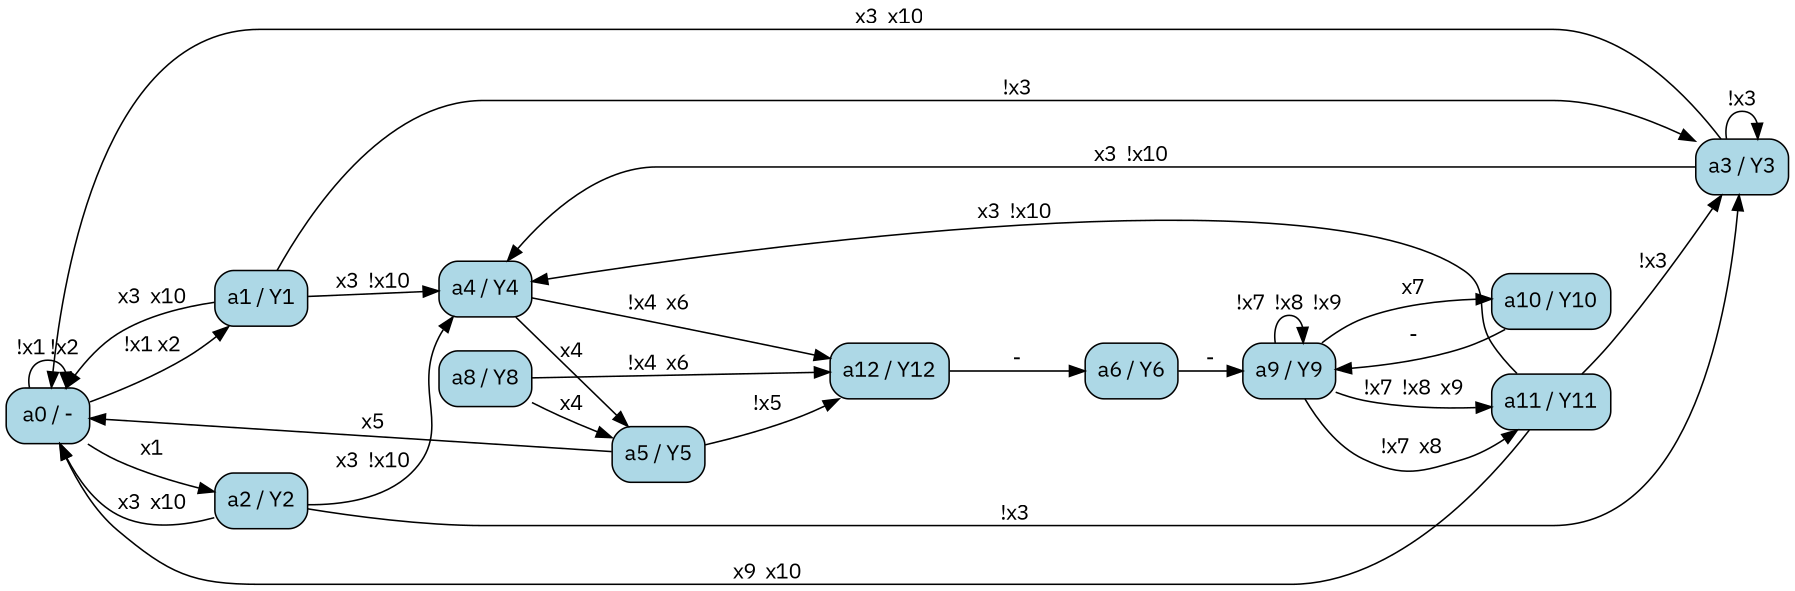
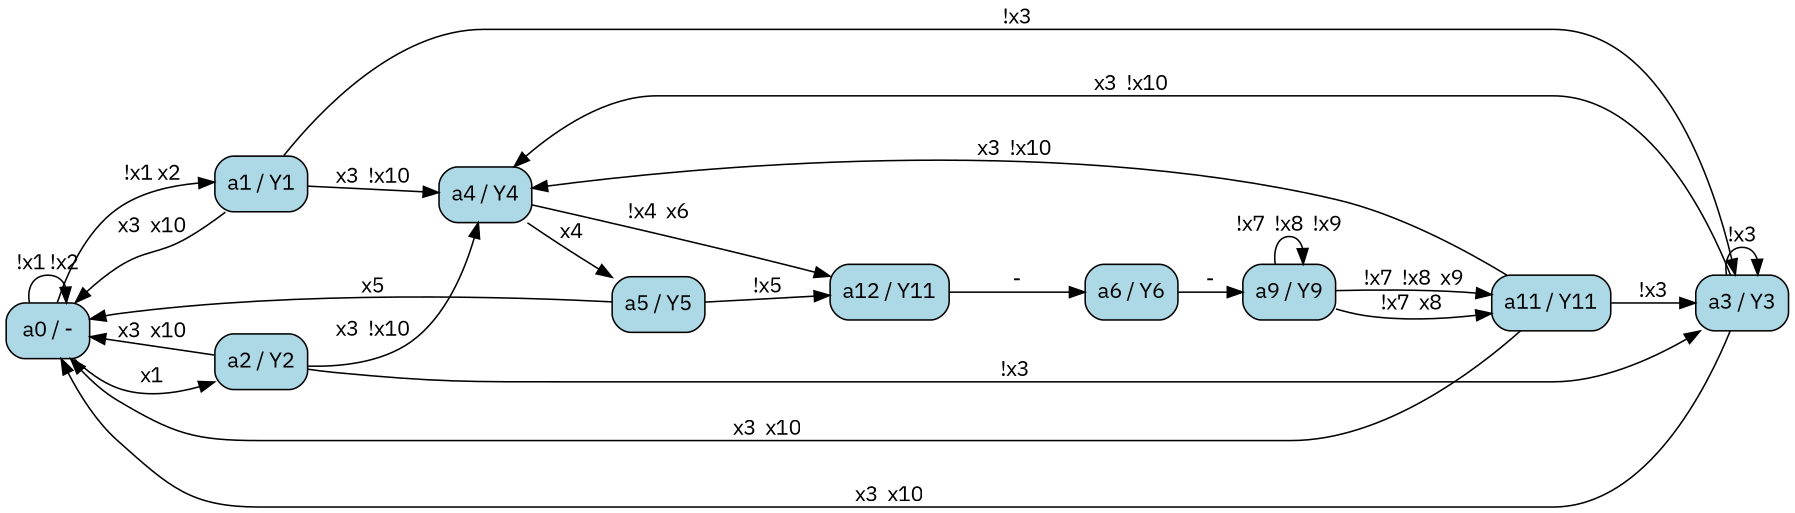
  digraph {
    fontname="IBM Plex Sans"
    fontsize=12
    rankdir=LR
    node [fillcolor=lightblue fontname="IBM Plex Sans" shape=box style="rounded,filled"]
    edge [fontname="IBM Plex Sans"]
    n1 [label="a0 / -"]
    n2 [label="a1 / Y1"]
    n3 [label="a2 / Y2"]
    n4 [label="a3 / Y3"]
    n5 [label="a4 / Y4"]
    n6 [label="a5 / Y5"]
-   n7 [label="a12 / Y12"]
+   n7 [label="a12 / Y11"]
    n8 [label="a6 / Y6"]
    n9 [label="a9 / Y9"]
-   n10 [label="a10 / Y10"]
    n11 [label="a11 / Y11"]
-   n12 [label="a8 / Y8"]
    n1 -> n1 [label="!x1 !x2"]
    n1 -> n2 [label="!x1 x2"]
    n1 -> n3 [label=x1]
    n2 -> n1 [label="x3  x10"]
    n2 -> n4 [label="!x3"]
    n2 -> n5 [label="x3  !x10"]
    n3 -> n1 [label="x3  x10"]
    n3 -> n4 [label="!x3 "]
    n3 -> n5 [label="x3  !x10"]
    n4 -> n1 [label="x3  x10"]
    n4 -> n4 [label="!x3"]
    n4 -> n5 [label="x3  !x10"]
    n5 -> n6 [label=x4]
    n5 -> n7 [label="!x4  x6"]
    n6 -> n1 [label=x5]
    n6 -> n7 [label="!x5"]
    n7 -> n8 [label="-"]
    n8 -> n9 [label="-"]
    n9 -> n9 [label="!x7  !x8  !x9"]
-   n9 -> n10 [label=x7]
    n9 -> n11 [label="!x7  x8 "]
    n9 -> n11 [label="!x7  !x8  x9"]
-   n10 -> n9 [label="-"]
-   n11 -> n1 [label="x9  x10"]
+   n11 -> n1 [label="x3  x10"]
    n11 -> n4 [label="!x3"]
    n11 -> n5 [label="x3  !x10 "]
-   n12 -> n6 [label=x4]
-   n12 -> n7 [label="!x4  x6"]
  }
